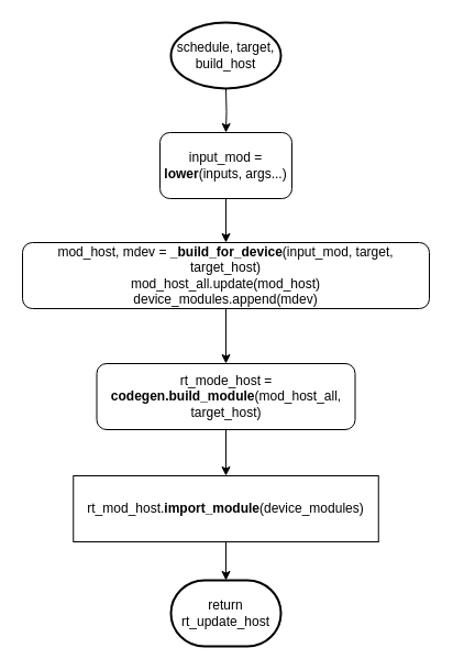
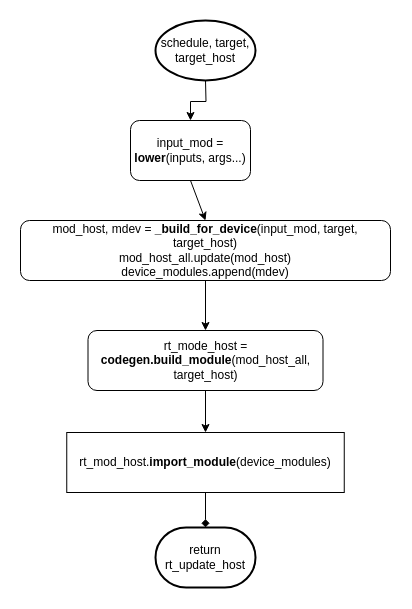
  <mxCell id="0" />
  <mxCell id="1" parent="0" />
- <mxCell id="2" value="input_mod = &lt;b&gt;lower&lt;/b&gt;(inputs, args...)" style="rounded=1;whiteSpace=wrap;html=1;" vertex="1" parent="1"><mxGeometry x="145" y="120" width="120" height="60" as="geometry" /></mxCell>
+ <mxCell id="2" value="input_mod = &lt;b&gt;lower&lt;/b&gt;(inputs, args...)" style="rounded=1;whiteSpace=wrap;html=1;" vertex="1" parent="1"><mxGeometry x="130" y="120" width="120" height="60" as="geometry" /></mxCell>
  <mxCell id="3" style="edgeStyle=orthogonalEdgeStyle;rounded=0;orthogonalLoop=1;jettySize=auto;html=1;exitX=0.5;exitY=1;exitDx=0;exitDy=0;entryX=0.5;entryY=0;entryDx=0;entryDy=0;" edge="1" parent="1" target="2"><mxGeometry relative="1" as="geometry"><mxPoint x="205" y="80" as="sourcePoint" /></mxGeometry></mxCell>
  <mxCell id="4" style="edgeStyle=orthogonalEdgeStyle;rounded=0;orthogonalLoop=1;jettySize=auto;html=1;exitX=0.5;exitY=1;exitDx=0;exitDy=0;entryX=0.5;entryY=0;entryDx=0;entryDy=0;" edge="1" parent="1" source="5" target="7"><mxGeometry relative="1" as="geometry" /></mxCell>
  <mxCell id="5" value="mod_host, mdev = &lt;b&gt;_build_for_device&lt;/b&gt;(input_mod, target, target_host)&lt;br&gt;mod_host_all.update(mod_host)&lt;br&gt;device_modules.append(mdev)" style="rounded=1;whiteSpace=wrap;html=1;" vertex="1" parent="1"><mxGeometry x="20" y="220" width="370" height="60" as="geometry" /></mxCell>
  <mxCell id="6" value="" style="endArrow=classic;html=1;exitX=0.5;exitY=1;exitDx=0;exitDy=0;entryX=0.5;entryY=0;entryDx=0;entryDy=0;" edge="1" parent="1" source="2" target="5"><mxGeometry width="50" height="50" relative="1" as="geometry"><mxPoint x="275" y="170" as="sourcePoint" /><mxPoint x="325" y="120" as="targetPoint" /></mxGeometry></mxCell>
  <mxCell id="7" value="rt_mode_host = &lt;b&gt;codegen.build_module&lt;/b&gt;(mod_host_all, target_host)" style="rounded=1;whiteSpace=wrap;html=1;" vertex="1" parent="1"><mxGeometry x="87.5" y="330" width="235" height="60" as="geometry" /></mxCell>
- <mxCell id="8" style="edgeStyle=orthogonalEdgeStyle;rounded=0;orthogonalLoop=1;jettySize=auto;html=1;exitX=0.5;exitY=1;exitDx=0;exitDy=0;" edge="1" parent="1" source="9" target="13"><mxGeometry relative="1" as="geometry" /></mxCell>
+ <mxCell id="8" style="edgeStyle=orthogonalEdgeStyle;rounded=0;orthogonalLoop=1;jettySize=auto;html=1;exitX=0.5;exitY=1;exitDx=0;exitDy=0;endArrow=diamond;" edge="1" parent="1" source="9" target="13"><mxGeometry relative="1" as="geometry" /></mxCell>
  <mxCell id="9" value="rt_mod_host.&lt;b&gt;import_module&lt;/b&gt;(device_modules)" style="whiteSpace=wrap;html=1;rounded=0;" vertex="1" parent="1"><mxGeometry x="66.25" y="432" width="277.5" height="60" as="geometry" /></mxCell>
  <mxCell id="10" value="" style="endArrow=classic;html=1;exitX=0.5;exitY=1;exitDx=0;exitDy=0;entryX=0.5;entryY=0;entryDx=0;entryDy=0;" edge="1" parent="1" source="7" target="9"><mxGeometry width="50" height="50" relative="1" as="geometry"><mxPoint x="275" y="380" as="sourcePoint" /><mxPoint x="325" y="330" as="targetPoint" /></mxGeometry></mxCell>
  <mxCell id="11" value="" style="strokeWidth=2;html=1;shape=mxgraph.flowchart.start_1;whiteSpace=wrap;" vertex="1" parent="1"><mxGeometry x="155" y="20" width="100" height="60" as="geometry" /></mxCell>
- <mxCell id="12" value="schedule, target, build_host" style="text;html=1;strokeColor=none;fillColor=none;align=center;verticalAlign=middle;whiteSpace=wrap;rounded=0;" vertex="1" parent="1"><mxGeometry x="150" y="40" width="110" height="20" as="geometry" /></mxCell>
+ <mxCell id="12" value="schedule, target, target_host" style="text;html=1;strokeColor=none;fillColor=none;align=center;verticalAlign=middle;whiteSpace=wrap;rounded=0;" vertex="1" parent="1"><mxGeometry x="150" y="40" width="110" height="20" as="geometry" /></mxCell>
  <mxCell id="13" value="return rt_update_host" style="strokeWidth=2;html=1;shape=mxgraph.flowchart.terminator;whiteSpace=wrap;" vertex="1" parent="1"><mxGeometry x="155" y="527" width="100" height="60" as="geometry" /></mxCell>
